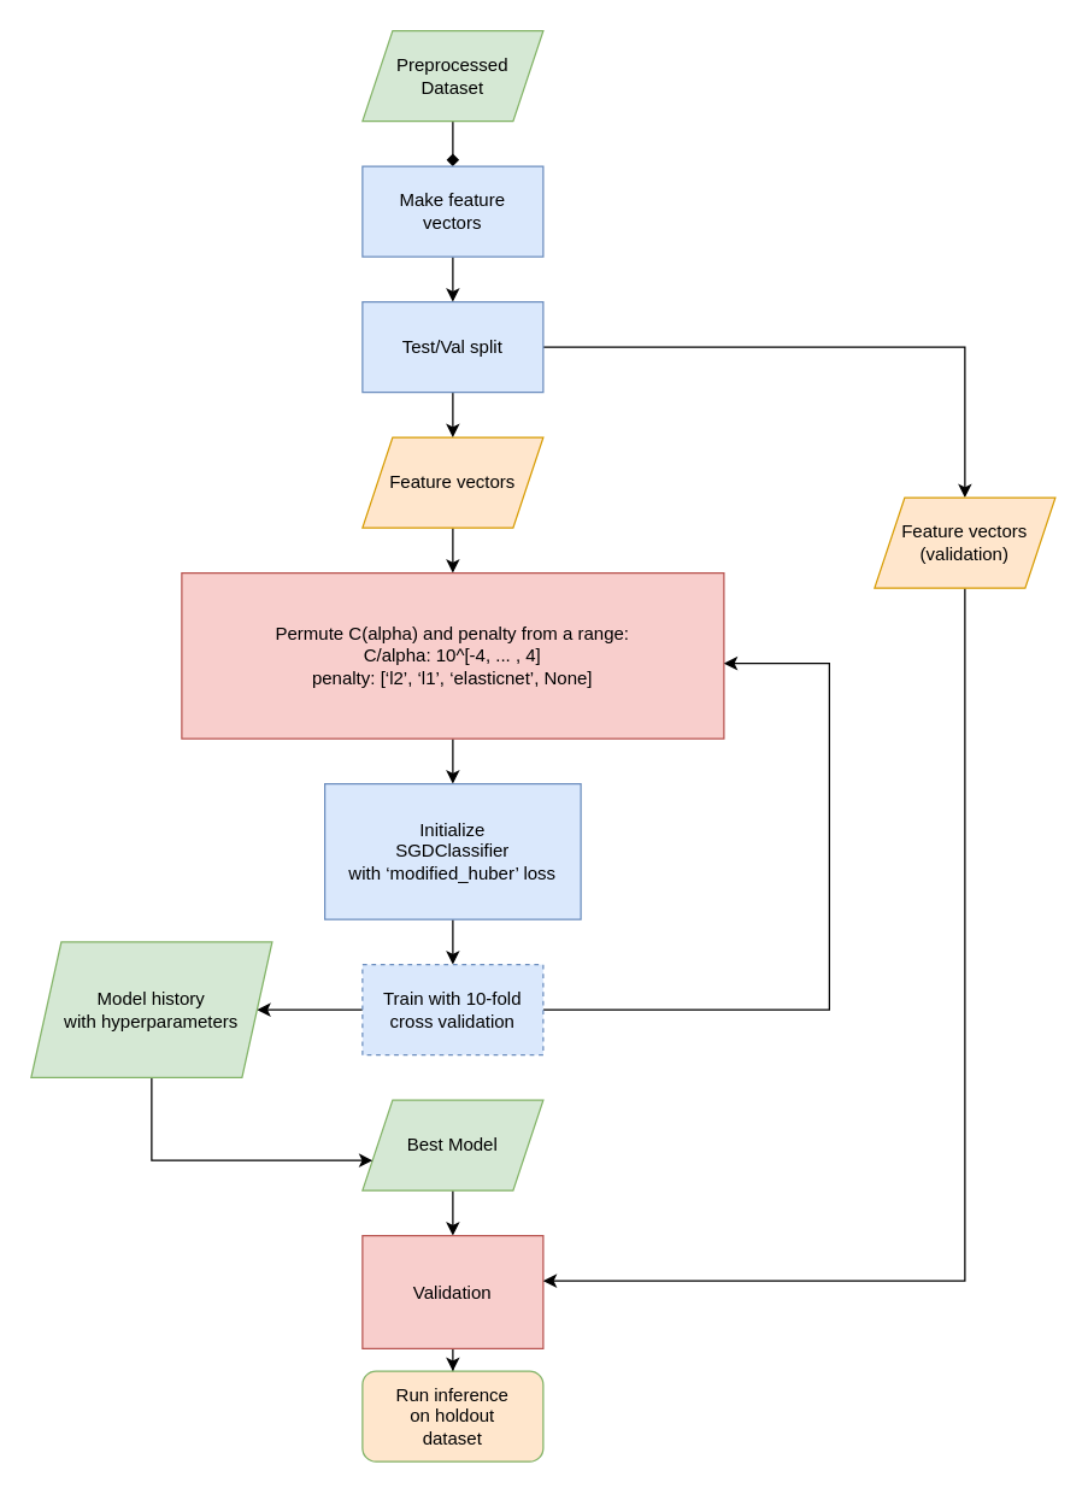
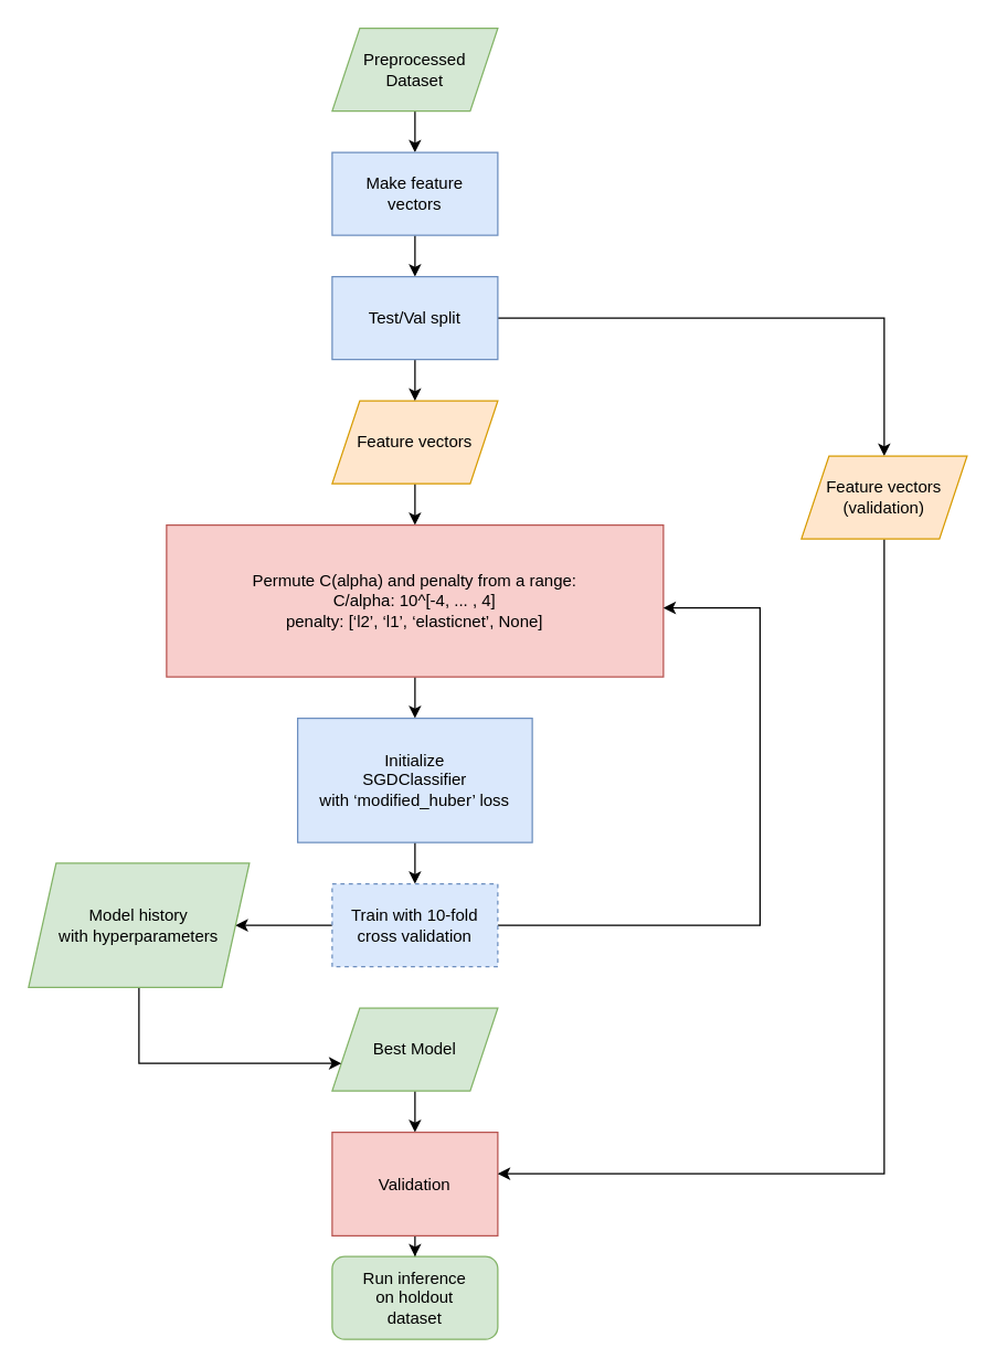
  <mxCell id="0" />
  <mxCell id="1" parent="0" />
- <mxCell id="2" value="" style="edgeStyle=orthogonalEdgeStyle;rounded=0;orthogonalLoop=1;jettySize=auto;html=1;endArrow=diamond;" edge="1" parent="1" source="3" target="5"><mxGeometry relative="1" as="geometry" /></mxCell>
+ <mxCell id="2" value="" style="edgeStyle=orthogonalEdgeStyle;rounded=0;orthogonalLoop=1;jettySize=auto;html=1;" edge="1" parent="1" source="3" target="5"><mxGeometry relative="1" as="geometry" /></mxCell>
  <mxCell id="3" value="&lt;div&gt;Preprocessed&lt;/div&gt;Dataset" style="shape=parallelogram;perimeter=parallelogramPerimeter;whiteSpace=wrap;html=1;fixedSize=1;fillColor=#d5e8d4;strokeColor=#82b366;" vertex="1" parent="1"><mxGeometry x="240" y="20" width="120" height="60" as="geometry" /></mxCell>
  <mxCell id="4" value="" style="edgeStyle=orthogonalEdgeStyle;rounded=0;orthogonalLoop=1;jettySize=auto;html=1;" edge="1" parent="1" source="5" target="18"><mxGeometry relative="1" as="geometry" /></mxCell>
  <mxCell id="5" value="Make feature&lt;div&gt;vectors&lt;/div&gt;" style="rounded=0;whiteSpace=wrap;html=1;fillColor=#dae8fc;strokeColor=#6c8ebf;" vertex="1" parent="1"><mxGeometry x="240" y="110" width="120" height="60" as="geometry" /></mxCell>
  <mxCell id="6" style="edgeStyle=orthogonalEdgeStyle;rounded=0;orthogonalLoop=1;jettySize=auto;html=1;" edge="1" parent="1" source="7" target="9"><mxGeometry relative="1" as="geometry" /></mxCell>
  <mxCell id="7" value="Feature vectors" style="shape=parallelogram;perimeter=parallelogramPerimeter;whiteSpace=wrap;html=1;fixedSize=1;fillColor=#ffe6cc;strokeColor=#d79b00;" vertex="1" parent="1"><mxGeometry x="240" y="290" width="120" height="60" as="geometry" /></mxCell>
  <mxCell id="8" style="edgeStyle=orthogonalEdgeStyle;rounded=0;orthogonalLoop=1;jettySize=auto;html=1;" edge="1" parent="1" source="9" target="11"><mxGeometry relative="1" as="geometry" /></mxCell>
  <mxCell id="9" value="Permute C(alpha) and penalty from a range:&lt;div&gt;C/alpha: 10^[-4, ... , 4]&lt;/div&gt;&lt;div&gt;penalty: [‘l2’, ‘l1’, ‘elasticnet’, None]&lt;/div&gt;" style="rounded=0;whiteSpace=wrap;html=1;fillColor=#f8cecc;strokeColor=#b85450;" vertex="1" parent="1"><mxGeometry x="120" y="380" width="360" height="110" as="geometry" /></mxCell>
  <mxCell id="10" value="" style="edgeStyle=orthogonalEdgeStyle;rounded=0;orthogonalLoop=1;jettySize=auto;html=1;" edge="1" parent="1" source="11" target="23"><mxGeometry relative="1" as="geometry" /></mxCell>
  <mxCell id="11" value="Initialize&lt;div&gt;SGDClassifier with&amp;nbsp;‘modified_huber’ loss&lt;/div&gt;" style="rounded=0;whiteSpace=wrap;html=1;fillColor=#dae8fc;strokeColor=#6c8ebf;" vertex="1" parent="1"><mxGeometry x="215" y="520" width="170" height="90" as="geometry" /></mxCell>
  <mxCell id="12" value="" style="edgeStyle=orthogonalEdgeStyle;rounded=0;orthogonalLoop=1;jettySize=auto;html=1;" edge="1" parent="1" source="13" target="15"><mxGeometry relative="1" as="geometry" /></mxCell>
  <mxCell id="13" value="Best Model" style="shape=parallelogram;perimeter=parallelogramPerimeter;whiteSpace=wrap;html=1;fixedSize=1;fillColor=#d5e8d4;strokeColor=#82b366;" vertex="1" parent="1"><mxGeometry x="240" y="730" width="120" height="60" as="geometry" /></mxCell>
  <mxCell id="14" value="" style="edgeStyle=orthogonalEdgeStyle;rounded=0;orthogonalLoop=1;jettySize=auto;html=1;" edge="1" parent="1" source="15" target="26"><mxGeometry relative="1" as="geometry" /></mxCell>
  <mxCell id="15" value="Validation" style="rounded=0;whiteSpace=wrap;html=1;fillColor=#f8cecc;strokeColor=#b85450;" vertex="1" parent="1"><mxGeometry x="240" y="820" width="120" height="75" as="geometry" /></mxCell>
  <mxCell id="16" value="" style="edgeStyle=orthogonalEdgeStyle;rounded=0;orthogonalLoop=1;jettySize=auto;html=1;" edge="1" parent="1" source="18" target="7"><mxGeometry relative="1" as="geometry" /></mxCell>
  <mxCell id="17" style="edgeStyle=orthogonalEdgeStyle;rounded=0;orthogonalLoop=1;jettySize=auto;html=1;" edge="1" parent="1" source="18" target="20"><mxGeometry relative="1" as="geometry" /></mxCell>
  <mxCell id="18" value="Test/Val split" style="rounded=0;whiteSpace=wrap;html=1;fillColor=#dae8fc;strokeColor=#6c8ebf;" vertex="1" parent="1"><mxGeometry x="240" y="200" width="120" height="60" as="geometry" /></mxCell>
  <mxCell id="19" style="edgeStyle=orthogonalEdgeStyle;rounded=0;orthogonalLoop=1;jettySize=auto;html=1;" edge="1" parent="1" source="20" target="15"><mxGeometry relative="1" as="geometry"><Array as="points"><mxPoint x="640" y="850" /></Array></mxGeometry></mxCell>
  <mxCell id="20" value="Feature vectors&lt;div&gt;(validation)&lt;/div&gt;" style="shape=parallelogram;perimeter=parallelogramPerimeter;whiteSpace=wrap;html=1;fixedSize=1;fillColor=#ffe6cc;strokeColor=#d79b00;" vertex="1" parent="1"><mxGeometry x="580" y="330" width="120" height="60" as="geometry" /></mxCell>
  <mxCell id="21" style="edgeStyle=orthogonalEdgeStyle;rounded=0;orthogonalLoop=1;jettySize=auto;html=1;" edge="1" parent="1" source="23" target="9"><mxGeometry relative="1" as="geometry"><Array as="points"><mxPoint x="550" y="670" /><mxPoint x="550" y="440" /></Array></mxGeometry></mxCell>
  <mxCell id="22" value="" style="edgeStyle=orthogonalEdgeStyle;rounded=0;orthogonalLoop=1;jettySize=auto;html=1;" edge="1" parent="1" source="23" target="25"><mxGeometry relative="1" as="geometry" /></mxCell>
  <mxCell id="23" value="Train with 10-fold&lt;div&gt;cross validation&lt;/div&gt;" style="rounded=0;whiteSpace=wrap;html=1;fillColor=#dae8fc;strokeColor=#6c8ebf;dashed=1;" vertex="1" parent="1"><mxGeometry x="240" y="640" width="120" height="60" as="geometry" /></mxCell>
  <mxCell id="24" style="edgeStyle=orthogonalEdgeStyle;rounded=0;orthogonalLoop=1;jettySize=auto;html=1;" edge="1" parent="1" source="25" target="13"><mxGeometry relative="1" as="geometry"><Array as="points"><mxPoint x="100" y="770" /></Array></mxGeometry></mxCell>
  <mxCell id="25" value="Model history&lt;div&gt;with hyperparameters&lt;/div&gt;" style="rounded=0;whiteSpace=wrap;html=1;shape=parallelogram;perimeter=parallelogramPerimeter;fixedSize=1;fillColor=#d5e8d4;strokeColor=#82b366;" vertex="1" parent="1"><mxGeometry x="20" y="625" width="160" height="90" as="geometry" /></mxCell>
- <mxCell id="26" value="&lt;span style=&quot;color: rgb(0, 0, 0); font-family: Helvetica; font-size: 12px; font-style: normal; font-variant-ligatures: normal; font-variant-caps: normal; font-weight: 400; letter-spacing: normal; orphans: 2; text-align: center; text-indent: 0px; text-transform: none; widows: 2; word-spacing: 0px; -webkit-text-stroke-width: 0px; white-space: normal; text-decoration-thickness: initial; text-decoration-style: initial; text-decoration-color: initial; float: none; display: inline !important;&quot;&gt;Run inference&lt;/span&gt;&lt;div style=&quot;forced-color-adjust: none; color: rgb(0, 0, 0); font-family: Helvetica; font-size: 12px; font-style: normal; font-variant-ligatures: normal; font-variant-caps: normal; font-weight: 400; letter-spacing: normal; orphans: 2; text-align: center; text-indent: 0px; text-transform: none; widows: 2; word-spacing: 0px; -webkit-text-stroke-width: 0px; white-space: normal; text-decoration-thickness: initial; text-decoration-style: initial; text-decoration-color: initial;&quot;&gt;on holdout&lt;/div&gt;&lt;div style=&quot;forced-color-adjust: none; color: rgb(0, 0, 0); font-family: Helvetica; font-size: 12px; font-style: normal; font-variant-ligatures: normal; font-variant-caps: normal; font-weight: 400; letter-spacing: normal; orphans: 2; text-align: center; text-indent: 0px; text-transform: none; widows: 2; word-spacing: 0px; -webkit-text-stroke-width: 0px; white-space: normal; text-decoration-thickness: initial; text-decoration-style: initial; text-decoration-color: initial;&quot;&gt;dataset&lt;/div&gt;" style="rounded=1;whiteSpace=wrap;html=1;fillColor=#ffe6cc;strokeColor=#82b366;" vertex="1" parent="1"><mxGeometry x="240" y="910" width="120" height="60" as="geometry" /></mxCell>
+ <mxCell id="26" value="&lt;span style=&quot;color: rgb(0, 0, 0); font-family: Helvetica; font-size: 12px; font-style: normal; font-variant-ligatures: normal; font-variant-caps: normal; font-weight: 400; letter-spacing: normal; orphans: 2; text-align: center; text-indent: 0px; text-transform: none; widows: 2; word-spacing: 0px; -webkit-text-stroke-width: 0px; white-space: normal; text-decoration-thickness: initial; text-decoration-style: initial; text-decoration-color: initial; float: none; display: inline !important;&quot;&gt;Run inference&lt;/span&gt;&lt;div style=&quot;forced-color-adjust: none; color: rgb(0, 0, 0); font-family: Helvetica; font-size: 12px; font-style: normal; font-variant-ligatures: normal; font-variant-caps: normal; font-weight: 400; letter-spacing: normal; orphans: 2; text-align: center; text-indent: 0px; text-transform: none; widows: 2; word-spacing: 0px; -webkit-text-stroke-width: 0px; white-space: normal; text-decoration-thickness: initial; text-decoration-style: initial; text-decoration-color: initial;&quot;&gt;on holdout&lt;/div&gt;&lt;div style=&quot;forced-color-adjust: none; color: rgb(0, 0, 0); font-family: Helvetica; font-size: 12px; font-style: normal; font-variant-ligatures: normal; font-variant-caps: normal; font-weight: 400; letter-spacing: normal; orphans: 2; text-align: center; text-indent: 0px; text-transform: none; widows: 2; word-spacing: 0px; -webkit-text-stroke-width: 0px; white-space: normal; text-decoration-thickness: initial; text-decoration-style: initial; text-decoration-color: initial;&quot;&gt;dataset&lt;/div&gt;" style="rounded=1;whiteSpace=wrap;html=1;fillColor=#d5e8d4;strokeColor=#82b366;" vertex="1" parent="1"><mxGeometry x="240" y="910" width="120" height="60" as="geometry" /></mxCell>
